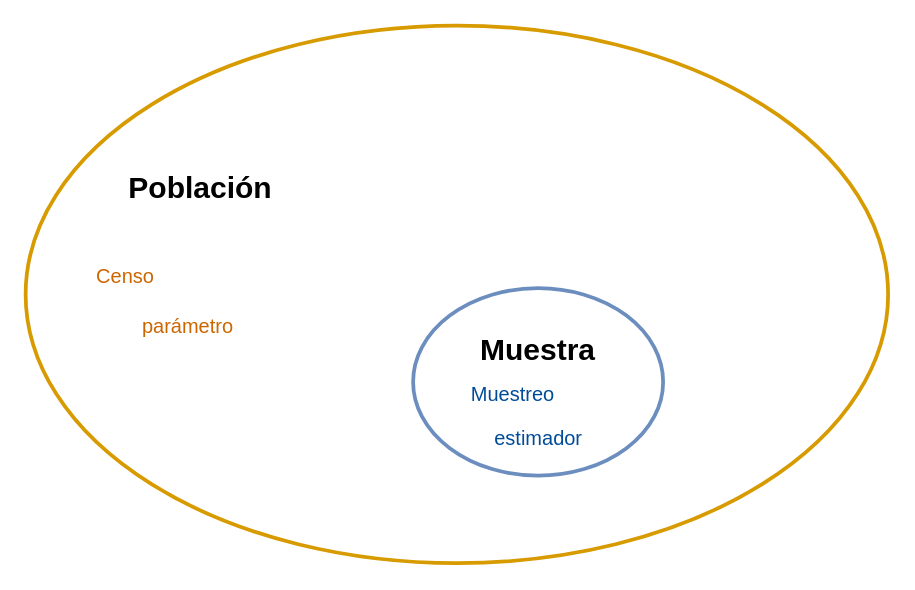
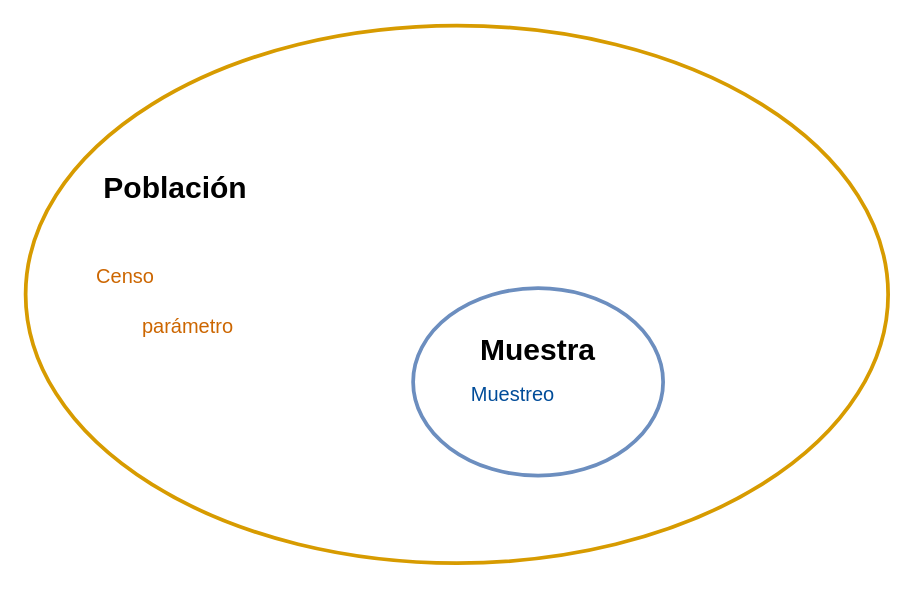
  <mxCell id="0" />
  <mxCell id="1" parent="0" />
  <mxCell id="2" value="" style="ellipse;whiteSpace=wrap;html=1;fillColor=none;strokeColor=#d79b00;strokeWidth=3;" parent="1" vertex="1"><mxGeometry x="20" y="20" width="690" height="430" as="geometry" /></mxCell>
  <mxCell id="3" value="" style="ellipse;whiteSpace=wrap;html=1;fillColor=none;strokeColor=#6c8ebf;strokeWidth=3;" parent="1" vertex="1"><mxGeometry x="330" y="230" width="200" height="150" as="geometry" /></mxCell>
- <mxCell id="4" value="&lt;b&gt;&lt;font style=&quot;font-size: 24px&quot;&gt;Población&lt;/font&gt;&lt;/b&gt;" style="rounded=0;whiteSpace=wrap;html=1;fillColor=none;strokeColor=none;" parent="1" vertex="1"><mxGeometry x="100" y="120" width="120" height="60" as="geometry" /></mxCell>
+ <mxCell id="4" value="&lt;b&gt;&lt;font style=&quot;font-size: 24px&quot;&gt;Población&lt;/font&gt;&lt;/b&gt;" style="rounded=0;whiteSpace=wrap;html=1;fillColor=none;strokeColor=none;" parent="1" vertex="1"><mxGeometry x="80" y="120" width="120" height="60" as="geometry" /></mxCell>
  <mxCell id="5" value="&lt;font size=&quot;1&quot;&gt;&lt;b style=&quot;font-size: 24px&quot;&gt;Muestra&lt;/b&gt;&lt;/font&gt;" style="rounded=0;whiteSpace=wrap;html=1;strokeColor=none;fillColor=none;" parent="1" vertex="1"><mxGeometry x="370" y="250" width="120" height="60" as="geometry" /></mxCell>
  <mxCell id="6" value="&lt;font style=&quot;font-size: 16px&quot; color=&quot;#cc6600&quot;&gt;&lt;span&gt;parámetro&lt;/span&gt;&lt;/font&gt;" style="rounded=0;whiteSpace=wrap;html=1;strokeColor=none;fillColor=none;fontStyle=0" parent="1" vertex="1"><mxGeometry x="90" y="230" width="120" height="60" as="geometry" /></mxCell>
  <mxCell id="7" value="&lt;font style=&quot;font-size: 16px&quot; color=&quot;#cc6600&quot;&gt;&lt;span&gt;Censo&lt;/span&gt;&lt;/font&gt;" style="rounded=0;whiteSpace=wrap;html=1;strokeColor=none;fillColor=none;fontStyle=0" parent="1" vertex="1"><mxGeometry x="40" y="190" width="120" height="60" as="geometry" /></mxCell>
  <mxCell id="8" value="&lt;font size=&quot;1&quot; color=&quot;#004c99&quot;&gt;&lt;span style=&quot;font-size: 16px&quot;&gt;Muestreo&lt;/span&gt;&lt;/font&gt;" style="rounded=0;whiteSpace=wrap;html=1;strokeColor=none;fillColor=none;fontStyle=0" parent="1" vertex="1"><mxGeometry x="350" y="300" width="120" height="30" as="geometry" /></mxCell>
- <mxCell id="9" value="&lt;font size=&quot;1&quot; color=&quot;#004c99&quot;&gt;&lt;span style=&quot;font-size: 16px&quot;&gt;estimador&lt;/span&gt;&lt;/font&gt;" style="rounded=0;whiteSpace=wrap;html=1;strokeColor=none;fillColor=none;fontStyle=0" parent="1" vertex="1"><mxGeometry x="383.5" y="330" width="93" height="40" as="geometry" /></mxCell>
